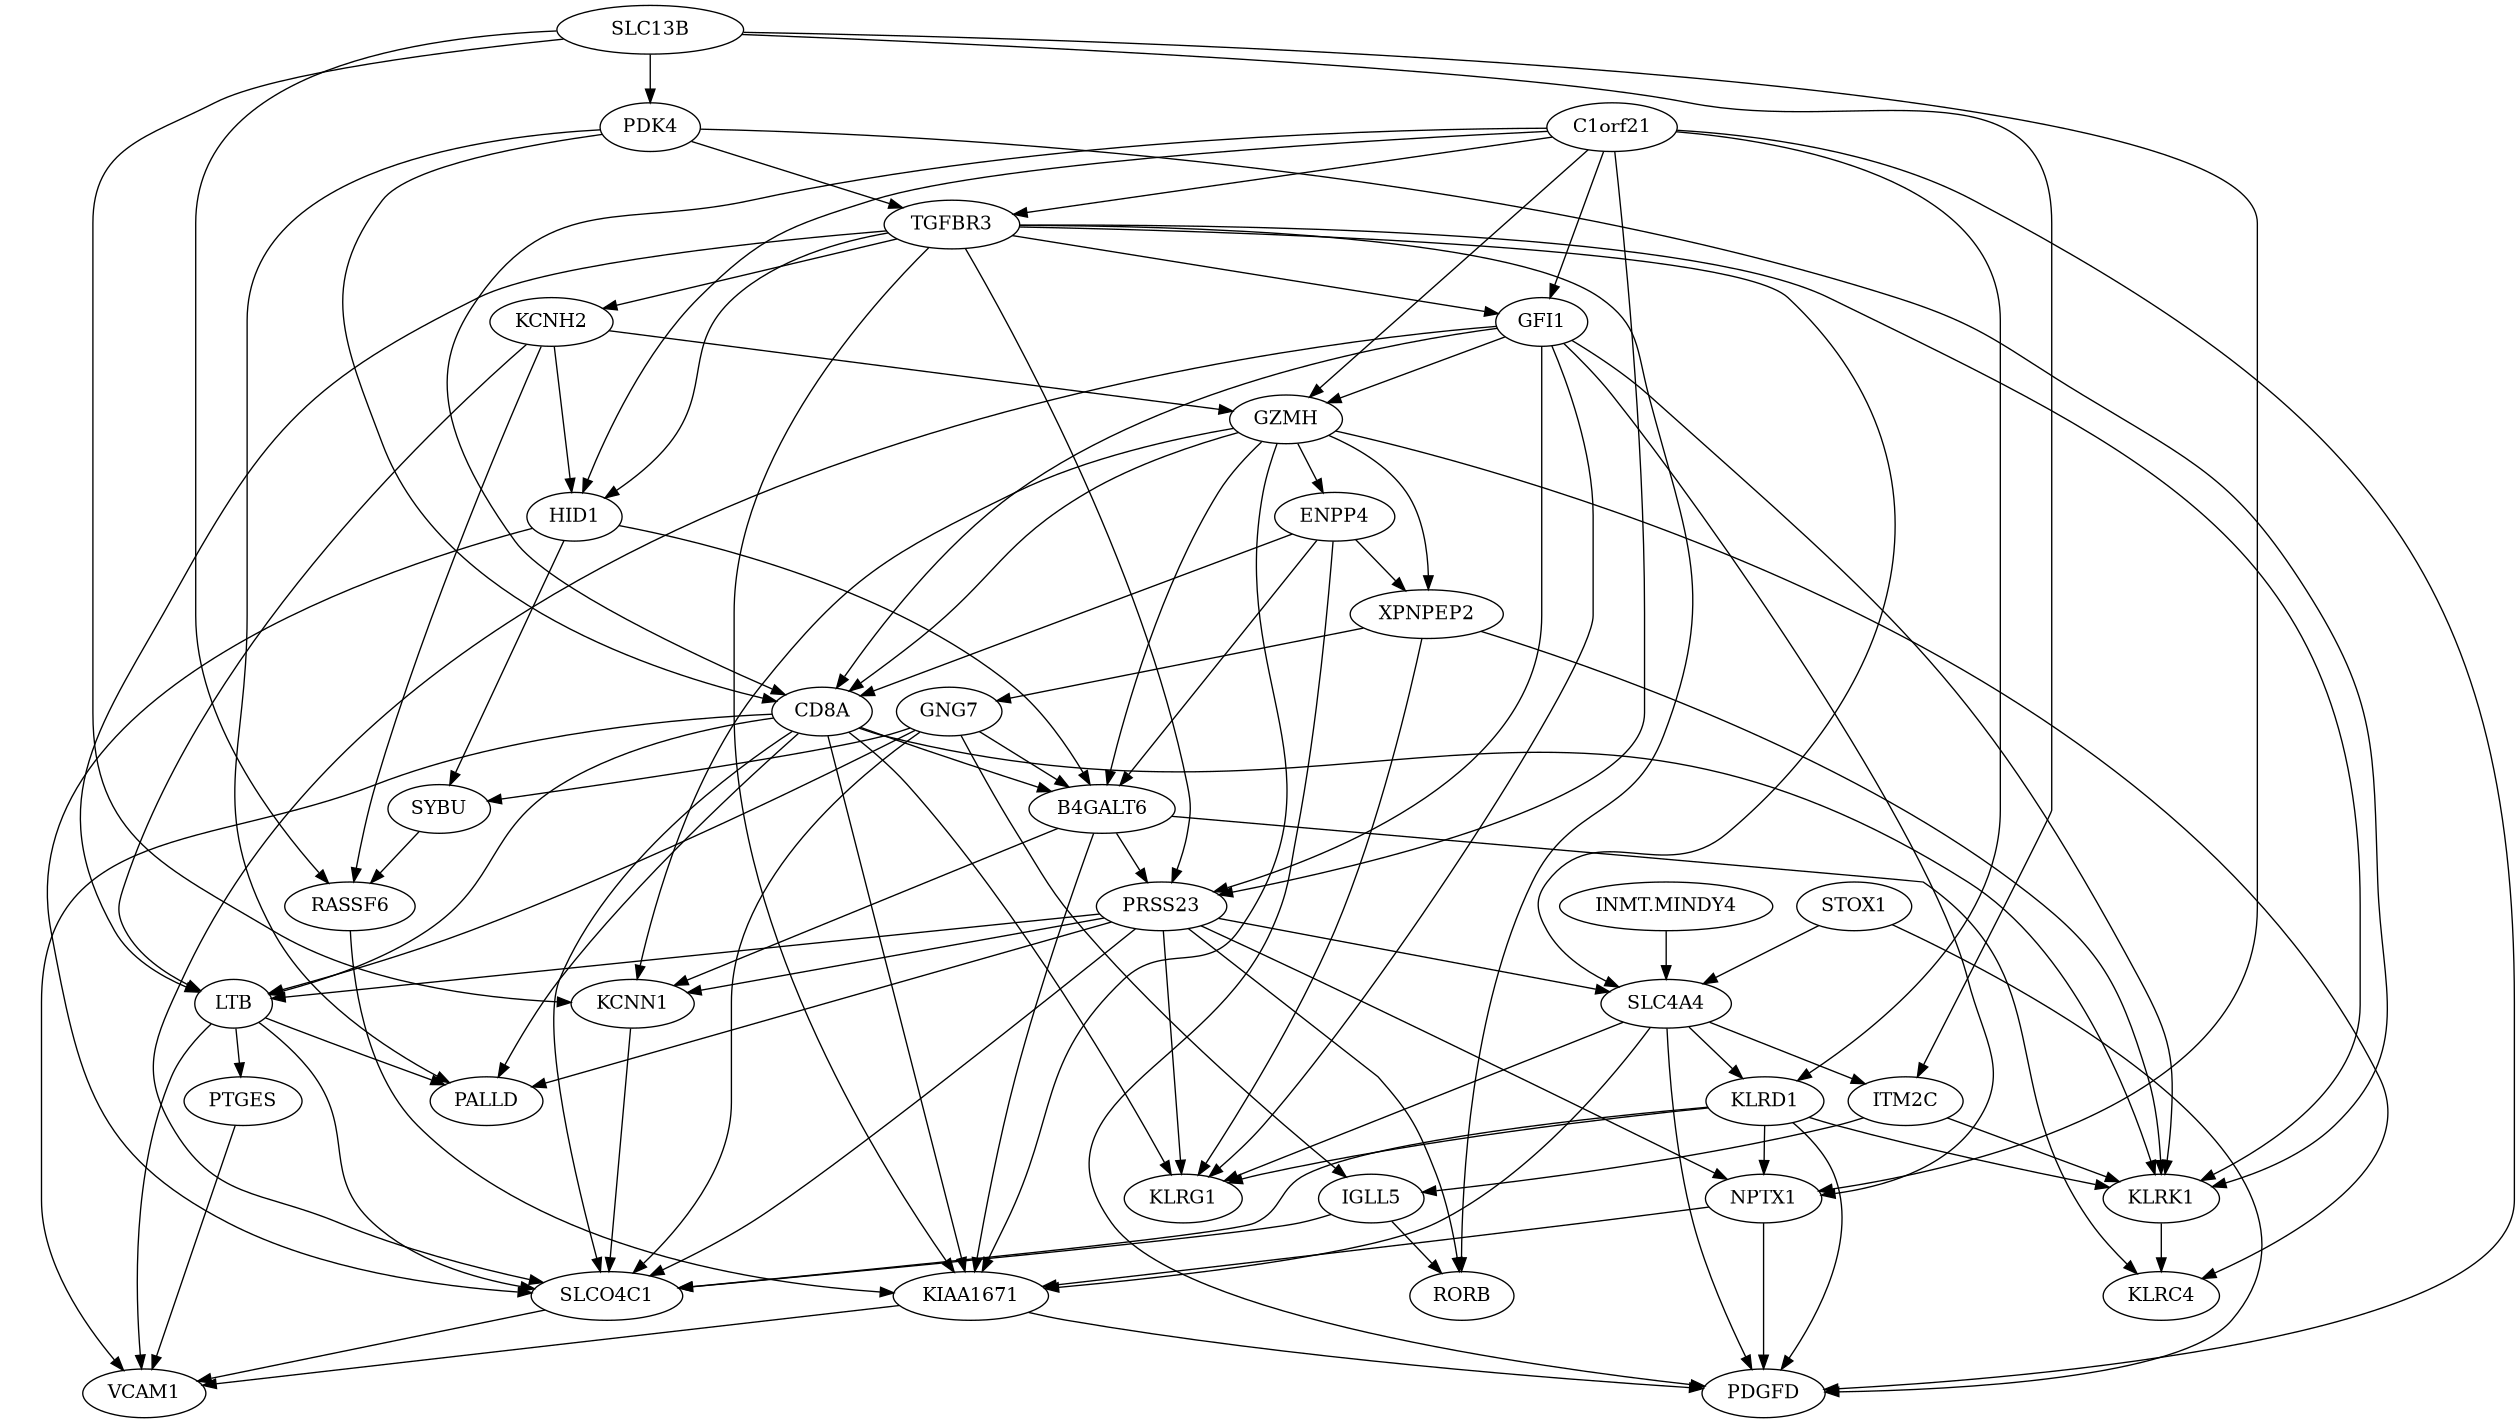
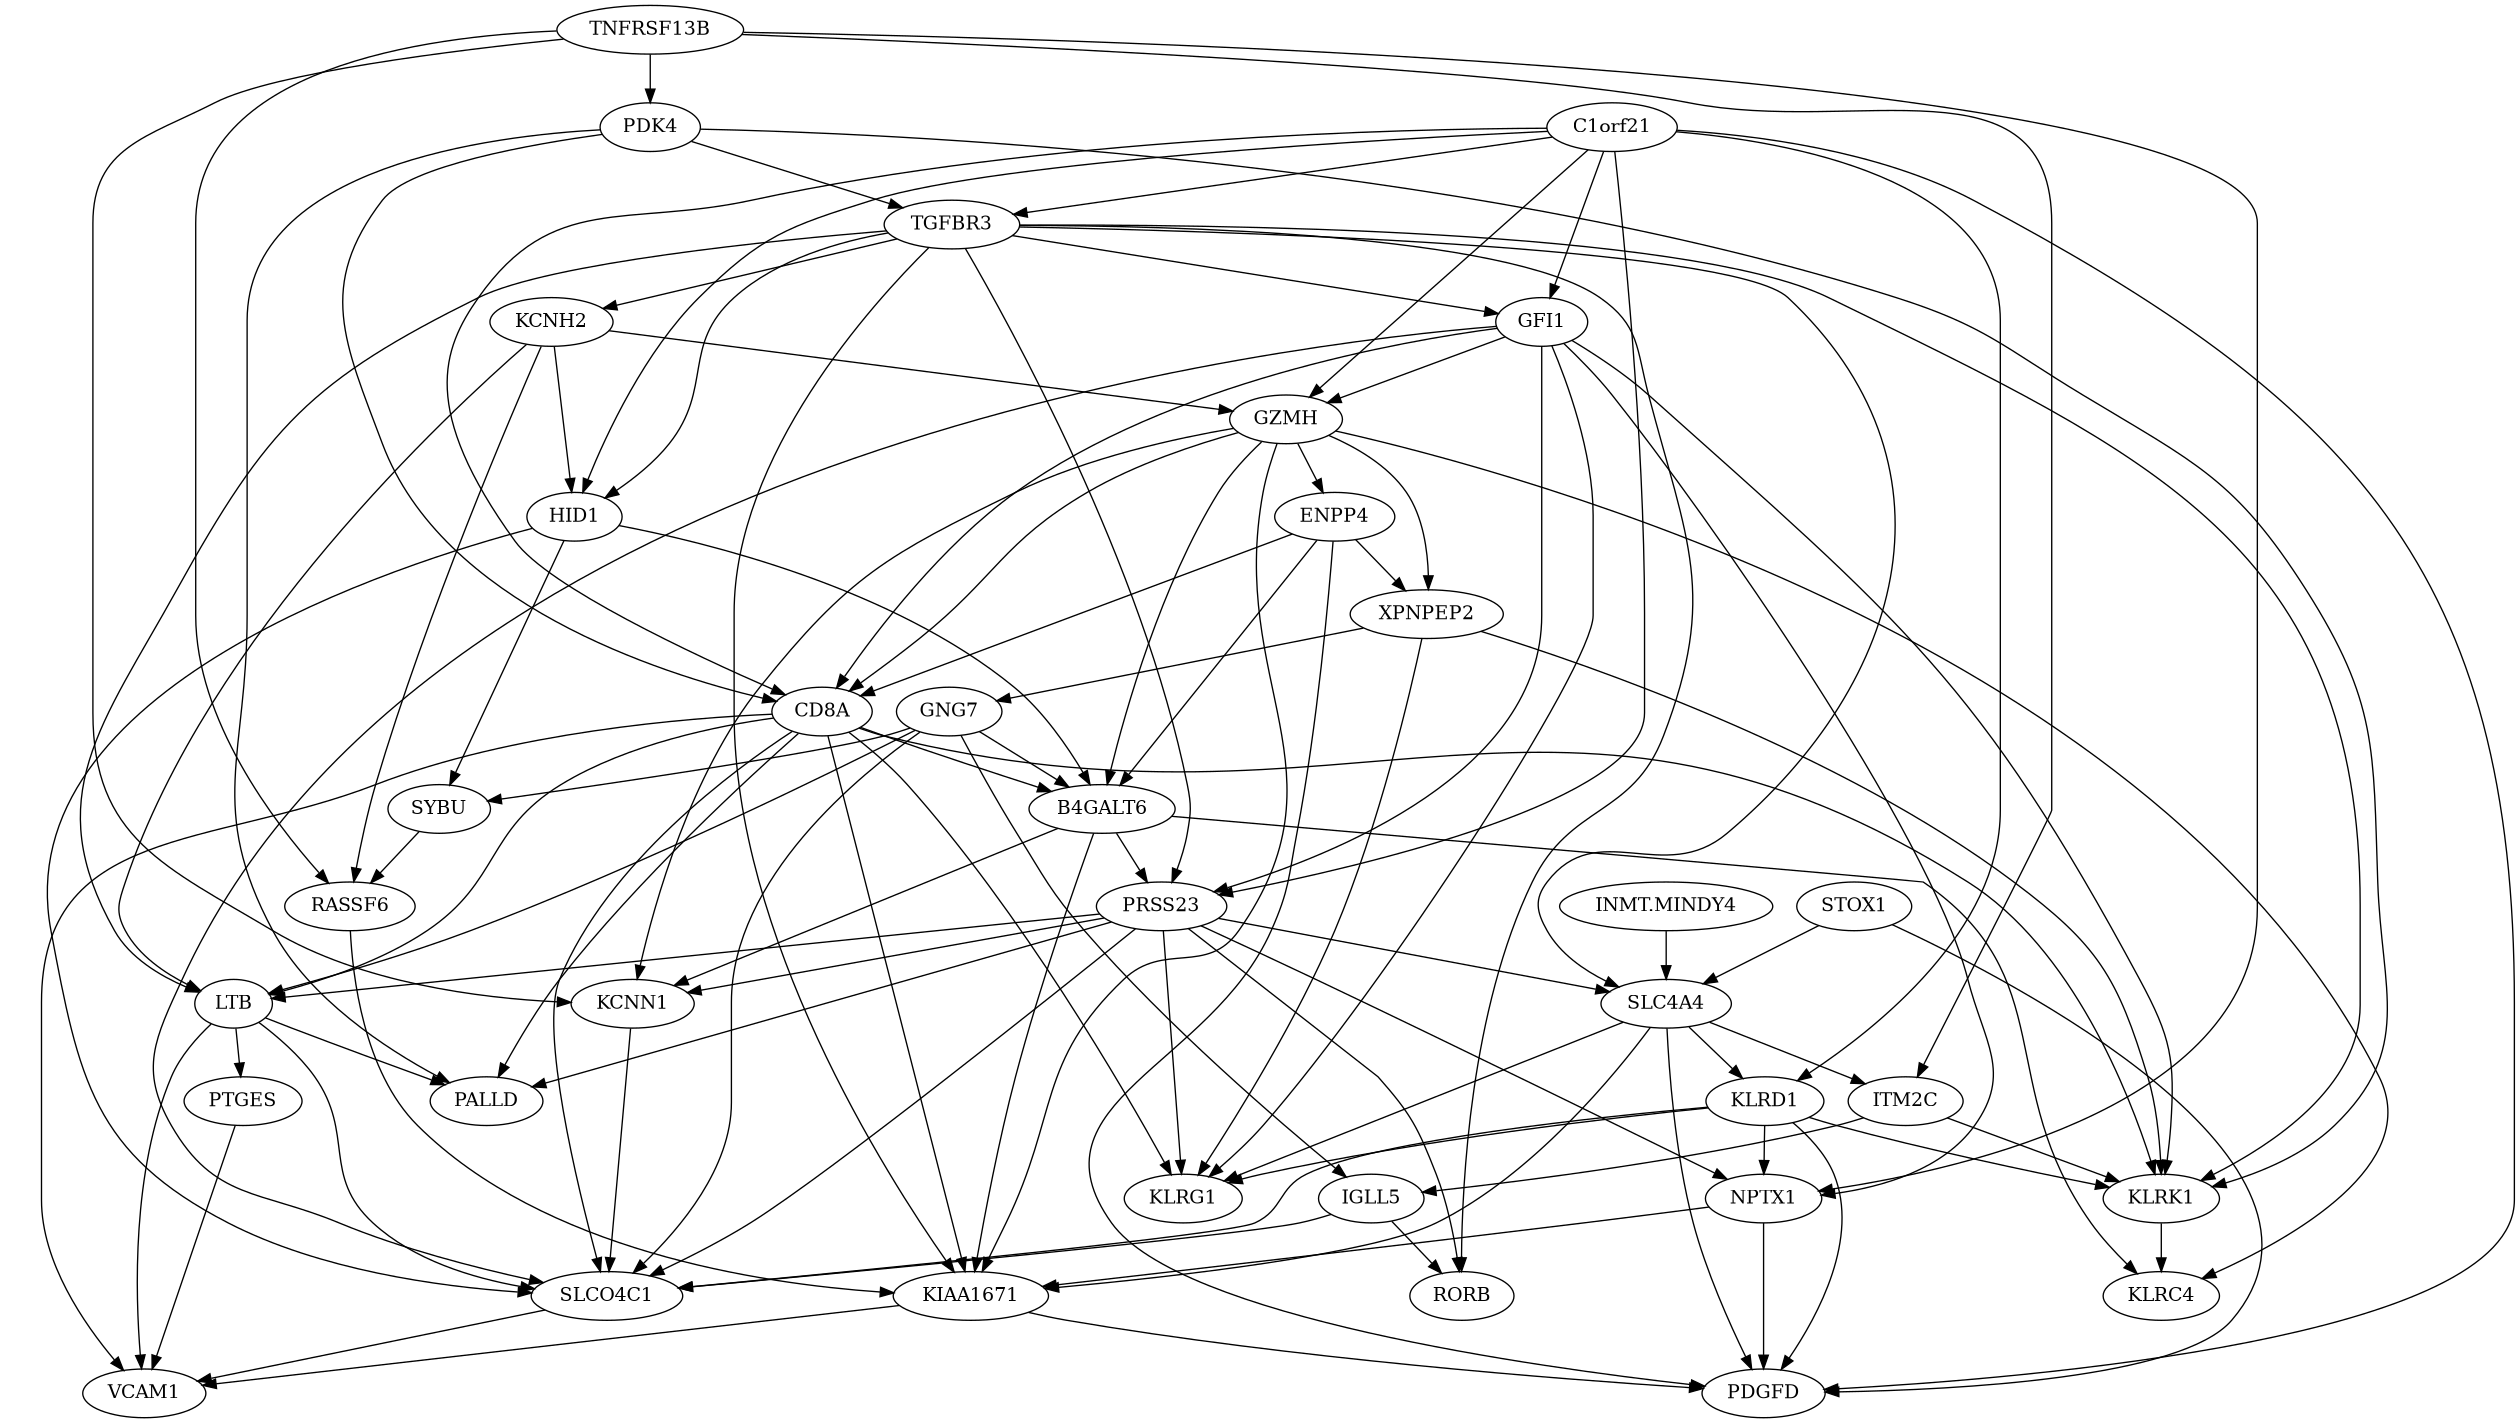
  digraph {
    edge [dir=forward]
    ENPP4
    B4GALT6
    XPNPEP2
    CD8A
    PDGFD
    PRSS23
    KIAA1671
    n8 [label=KCNN1]
    KLRC4
    KLRK1
    KLRG1
    GNG7
    SLCO4C1
    PALLD
    LTB
    VCAM1
    PDK4
    TGFBR3
    KCNH2
    HID1
    SLC4A4
    GFI1
    RORB
    GZMH
    RASSF6
    SYBU
    PTGES
    KLRD1
    ITM2C
    NPTX1
    IGLL5
    C1orf21
    STOX1
-   TNFRSF13B [label=SLC13B]
+   TNFRSF13B
    "INMT.MINDY4"
    ENPP4 -> B4GALT6
    ENPP4 -> XPNPEP2
    ENPP4 -> CD8A
    ENPP4 -> PDGFD
    B4GALT6 -> PRSS23
    B4GALT6 -> KIAA1671
    B4GALT6 -> n8
    B4GALT6 -> KLRC4
    XPNPEP2 -> KLRK1
    XPNPEP2 -> KLRG1
    XPNPEP2 -> GNG7
    CD8A -> B4GALT6
    CD8A -> KIAA1671
    CD8A -> KLRK1
    CD8A -> KLRG1
    CD8A -> SLCO4C1
    CD8A -> PALLD
    CD8A -> LTB
    CD8A -> VCAM1
    PRSS23 -> n8
    PRSS23 -> KLRG1
    PRSS23 -> SLCO4C1
    PRSS23 -> PALLD
    PRSS23 -> LTB
    PRSS23 -> SLC4A4
    PRSS23 -> RORB
    PRSS23 -> NPTX1
    KIAA1671 -> PDGFD
    KIAA1671 -> VCAM1
    n8 -> SLCO4C1
    KLRK1 -> KLRC4
    GNG7 -> B4GALT6
    GNG7 -> SLCO4C1
    GNG7 -> LTB
    GNG7 -> SYBU
    GNG7 -> IGLL5
    SLCO4C1 -> VCAM1
    LTB -> SLCO4C1
    LTB -> PALLD
    LTB -> VCAM1
    LTB -> PTGES
    PDK4 -> CD8A
    PDK4 -> KLRK1
    PDK4 -> PALLD
    PDK4 -> TGFBR3
    TGFBR3 -> PRSS23
    TGFBR3 -> KIAA1671
    TGFBR3 -> KLRK1
    TGFBR3 -> LTB
    TGFBR3 -> KCNH2
    TGFBR3 -> HID1
    TGFBR3 -> SLC4A4
    TGFBR3 -> GFI1
    TGFBR3 -> RORB
    KCNH2 -> LTB
    KCNH2 -> HID1
    KCNH2 -> GZMH
    KCNH2 -> RASSF6
    HID1 -> B4GALT6
    HID1 -> SLCO4C1
    HID1 -> SYBU
    SLC4A4 -> PDGFD
    SLC4A4 -> KIAA1671
    SLC4A4 -> KLRG1
    SLC4A4 -> KLRD1
    SLC4A4 -> ITM2C
    GFI1 -> CD8A
    GFI1 -> PRSS23
    GFI1 -> KLRK1
    GFI1 -> KLRG1
    GFI1 -> SLCO4C1
    GFI1 -> GZMH
    GFI1 -> NPTX1
    GZMH -> ENPP4
    GZMH -> B4GALT6
    GZMH -> XPNPEP2
    GZMH -> CD8A
    GZMH -> KIAA1671
    GZMH -> n8
    GZMH -> KLRC4
    RASSF6 -> KIAA1671
    SYBU -> RASSF6
    PTGES -> VCAM1
    KLRD1 -> PDGFD
    KLRD1 -> KLRK1
    KLRD1 -> KLRG1
    KLRD1 -> SLCO4C1
    KLRD1 -> NPTX1
    ITM2C -> KLRK1
    ITM2C -> IGLL5
    NPTX1 -> PDGFD
    NPTX1 -> KIAA1671
    IGLL5 -> SLCO4C1
    IGLL5 -> RORB
    C1orf21 -> CD8A
    C1orf21 -> PDGFD
    C1orf21 -> PRSS23
    C1orf21 -> TGFBR3
    C1orf21 -> HID1
    C1orf21 -> GFI1
    C1orf21 -> GZMH
    C1orf21 -> KLRD1
    STOX1 -> PDGFD
    STOX1 -> SLC4A4
    TNFRSF13B -> n8
    TNFRSF13B -> PDK4
    TNFRSF13B -> RASSF6
    TNFRSF13B -> ITM2C
    TNFRSF13B -> NPTX1
    "INMT.MINDY4" -> SLC4A4
  }
